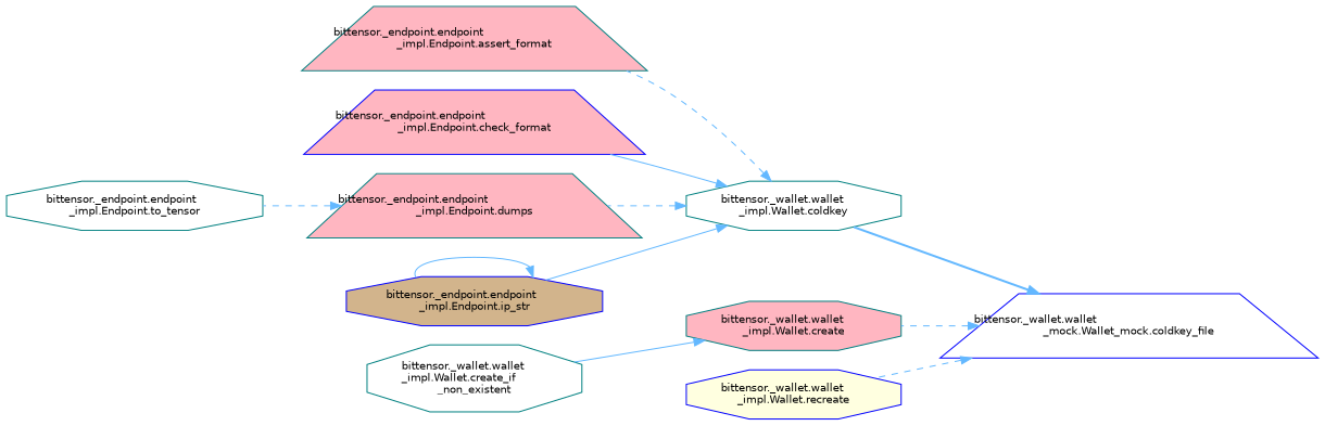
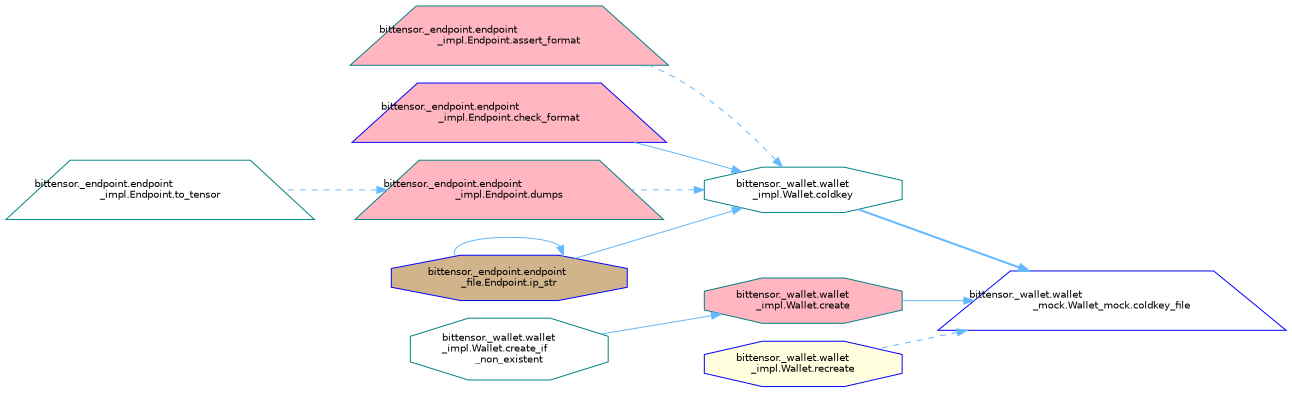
  digraph {
    rankdir=RL
    node [color=teal fillcolor=white fontname=Helvetica fontsize=10 shape=trapezium style=filled]
    edge [color=steelblue1 dir=back fontname=Helvetica fontsize=10 labelfontname=Helvetica labelfontsize=10 style=solid]
    n1 [color=blue fontcolor=black height=0.2 label="bittensor._wallet.wallet\l_mock.Wallet_mock.coldkey_file" width=0.4]
    n2 [height=0.2 label="bittensor._wallet.wallet\l_impl.Wallet.coldkey" shape=octagon width=0.4]
    n3 [fillcolor=lightpink height=0.2 label="bittensor._wallet.wallet\l_impl.Wallet.create" shape=octagon width=0.4]
    n4 [color=blue fillcolor=lightyellow height=0.2 label="bittensor._wallet.wallet\l_impl.Wallet.recreate" shape=octagon width=0.4]
    n5 [fillcolor=lightpink height=0.2 label="bittensor._endpoint.endpoint\l_impl.Endpoint.assert_format" width=0.4]
    n6 [color=blue fillcolor=lightpink height=0.2 label="bittensor._endpoint.endpoint\l_impl.Endpoint.check_format" width=0.4]
    n7 [fillcolor=lightpink height=0.2 label="bittensor._endpoint.endpoint\l_impl.Endpoint.dumps" width=0.4]
-   n8 [color=blue fillcolor=tan height=0.2 label="bittensor._endpoint.endpoint\l_impl.Endpoint.ip_str" shape=octagon width=0.4]
+   n8 [color=blue fillcolor=tan height=0.2 label="bittensor._endpoint.endpoint\l_file.Endpoint.ip_str" shape=octagon width=0.4]
    n9 [height=0.2 label="bittensor._wallet.wallet\l_impl.Wallet.create_if\l_non_existent" shape=octagon width=0.4]
-   n10 [height=0.2 label="bittensor._endpoint.endpoint\l_impl.Endpoint.to_tensor" shape=octagon width=0.4]
+   n10 [height=0.2 label="bittensor._endpoint.endpoint\l_impl.Endpoint.to_tensor" width=0.4]
    n1 -> n2 [style=bold]
-   n1 -> n3 [style=dashed]
+   n1 -> n3
    n1 -> n4 [style=dashed]
    n2 -> n5 [style=dashed]
    n2 -> n6
    n2 -> n7 [style=dashed]
    n2 -> n8
    n3 -> n9
    n7 -> n10 [style=dashed]
    n8 -> n8
  }
